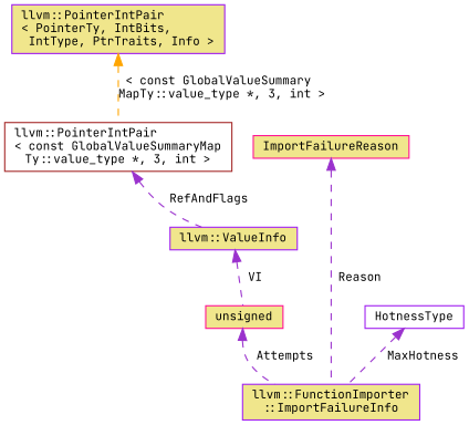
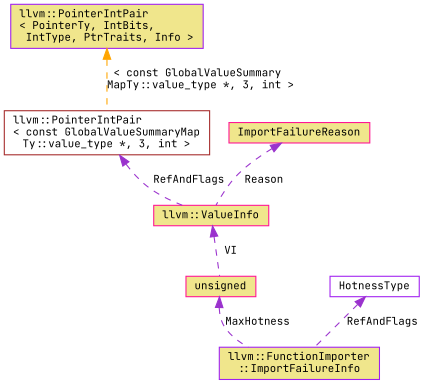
  digraph {
    fontname="JetBrains Mono"
    node [color=purple fillcolor=khaki fontname="JetBrains Mono" fontsize=10 shape=box style=filled]
    edge [color=darkorchid3 dir=back fontname="JetBrains Mono" fontsize=10 labelfontname=Helvetica labelfontsize=10 style=dashed]
    n1 [fontcolor=black height=0.2 label="llvm::FunctionImporter\l::ImportFailureInfo" width=0.4]
-   n2 [height=0.2 label="llvm::ValueInfo" width=0.4]
+   n2 [color=deeppink height=0.2 label="llvm::ValueInfo" width=0.4]
    n3 [color=deeppink height=0.2 label=unsigned width=0.4]
    n4 [color=brown fillcolor=white height=0.2 label="llvm::PointerIntPair\l\< const GlobalValueSummaryMap\lTy::value_type *, 3, int \>" width=0.4]
    n5 [height=0.2 label="llvm::PointerIntPair\l\< PointerTy, IntBits,\l IntType, PtrTraits, Info \>" width=0.4]
    n6 [fillcolor=white height=0.2 label=HotnessType width=0.4]
    n7 [color=deeppink height=0.2 label=ImportFailureReason width=0.4]
    n2 -> n3 [label=" VI"]
-   n3 -> n1 [label=" Attempts"]
+   n3 -> n1 [label=" MaxHotness"]
    n4 -> n2 [label=" RefAndFlags"]
    n5 -> n4 [color=orange label=" \< const GlobalValueSummary\lMapTy::value_type *, 3, int \>"]
-   n6 -> n1 [label=" MaxHotness"]
-   n7 -> n1 [label=" Reason"]
+   n6 -> n1 [label=" RefAndFlags"]
+   n7 -> n2 [label=" Reason"]
  }
